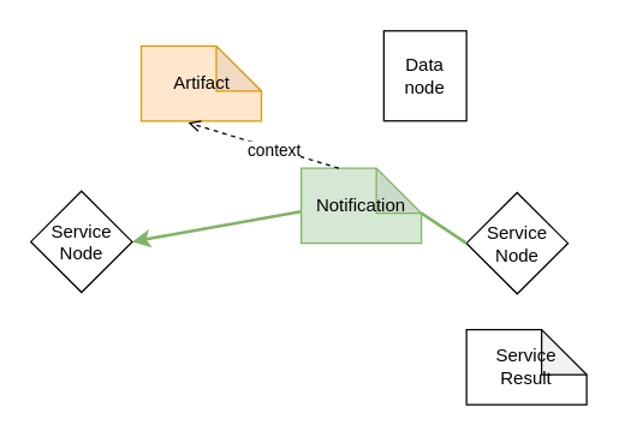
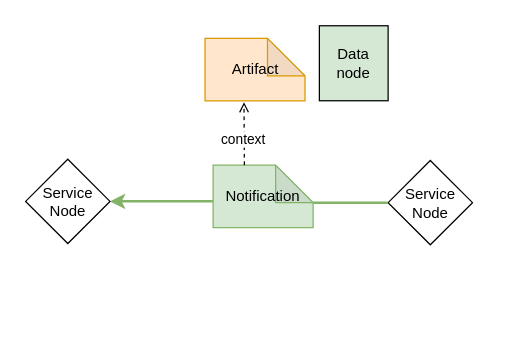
  <mxCell id="0" />
  <mxCell id="1" parent="0" />
- <mxCell id="2" value="Notification" style="shape=note;whiteSpace=wrap;html=1;backgroundOutline=1;darkOpacity=0.05;strokeColor=#82b366;fillColor=#d5e8d4;" vertex="1" parent="1"><mxGeometry x="200" y="111.5" width="80" height="50" as="geometry" /></mxCell>
- <mxCell id="3" value="Artifact" style="shape=note;whiteSpace=wrap;html=1;backgroundOutline=1;darkOpacity=0.05;strokeColor=#d79b00;fillColor=#ffe6cc;" vertex="1" parent="1"><mxGeometry x="93.5" y="30" width="80" height="50" as="geometry" /></mxCell>
+ <mxCell id="2" value="Notification" style="shape=note;whiteSpace=wrap;html=1;backgroundOutline=1;darkOpacity=0.05;strokeColor=#82b366;fillColor=#d5e8d4;" vertex="1" parent="1"><mxGeometry x="170" y="131.5" width="80" height="50" as="geometry" /></mxCell>
+ <mxCell id="3" value="Artifact" style="shape=note;whiteSpace=wrap;html=1;backgroundOutline=1;darkOpacity=0.05;strokeColor=#d79b00;fillColor=#ffe6cc;" vertex="1" parent="1"><mxGeometry x="163.5" y="30" width="80" height="50" as="geometry" /></mxCell>
  <mxCell id="4" value="Service&lt;br&gt;Node" style="rhombus;whiteSpace=wrap;html=1;" vertex="1" parent="1"><mxGeometry x="310" y="127.75" width="67.5" height="67.5" as="geometry" /></mxCell>
  <mxCell id="5" value="" style="endArrow=classic;html=1;rounded=0;entryX=1;entryY=0.5;entryDx=0;entryDy=0;exitX=-0.002;exitY=0.577;exitDx=0;exitDy=0;exitPerimeter=0;strokeWidth=2;fillColor=#d5e8d4;strokeColor=#82b366;" edge="1" parent="1" source="2"><mxGeometry width="50" height="50" relative="1" as="geometry"><mxPoint x="140" y="249" as="sourcePoint" /><mxPoint x="87.5" y="160.5" as="targetPoint" /></mxGeometry></mxCell>
  <mxCell id="6" value="" style="endArrow=none;html=1;rounded=0;strokeWidth=2;entryX=0;entryY=0.5;entryDx=0;entryDy=0;exitX=0;exitY=0;exitDx=80;exitDy=30;exitPerimeter=0;fillColor=#d5e8d4;strokeColor=#82b366;" edge="1" parent="1" source="2" target="4"><mxGeometry width="50" height="50" relative="1" as="geometry"><mxPoint x="160" y="239" as="sourcePoint" /><mxPoint x="210" y="189" as="targetPoint" /></mxGeometry></mxCell>
  <mxCell id="7" value="Service&lt;br&gt;Node" style="rhombus;whiteSpace=wrap;html=1;" vertex="1" parent="1"><mxGeometry x="20" y="126.75" width="67.5" height="67.5" as="geometry" /></mxCell>
- <mxCell id="8" value="Data node" style="rounded=0;whiteSpace=wrap;html=1;rotation=0;" vertex="1" parent="1"><mxGeometry x="255" y="20" width="55" height="60" as="geometry" /></mxCell>
+ <mxCell id="8" value="Data node" style="rounded=0;whiteSpace=wrap;html=1;rotation=0;fillColor=#d5e8d4;" vertex="1" parent="1"><mxGeometry x="255" y="20" width="55" height="60" as="geometry" /></mxCell>
  <mxCell id="9" value="" style="endArrow=open;html=1;rounded=0;exitX=0;exitY=0;exitDx=25;exitDy=0;exitPerimeter=0;entryX=0.39;entryY=1.023;entryDx=0;entryDy=0;entryPerimeter=0;dashed=1;" edge="1" parent="1" source="2" target="3"><mxGeometry width="50" height="50" relative="1" as="geometry"><mxPoint x="230" y="179" as="sourcePoint" /><mxPoint x="280" y="129" as="targetPoint" /></mxGeometry></mxCell>
  <mxCell id="10" value="context" style="edgeLabel;html=1;align=center;verticalAlign=middle;resizable=0;points=[];" connectable="0" vertex="1" parent="9"><mxGeometry x="-0.148" y="1" relative="1" as="geometry"><mxPoint as="offset" /></mxGeometry></mxCell>
- <mxCell id="11" value="Service&lt;br&gt;Result" style="shape=note;whiteSpace=wrap;html=1;backgroundOutline=1;darkOpacity=0.05;" vertex="1" parent="1"><mxGeometry x="310" y="219" width="80" height="50" as="geometry" /></mxCell>
